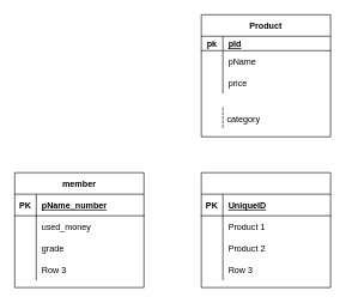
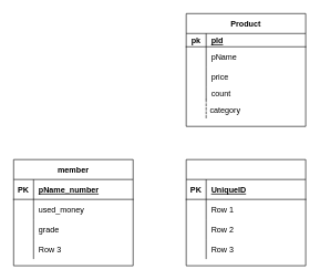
  <mxCell id="0" />
  <mxCell id="1" parent="0" />
  <mxCell id="2" value="Product" style="shape=table;startSize=30;container=1;collapsible=1;childLayout=tableLayout;fixedRows=1;rowLines=0;fontStyle=1;align=center;resizeLast=1;" vertex="1" parent="1"><mxGeometry x="280" y="20" width="180" height="170" as="geometry" /></mxCell>
  <mxCell id="3" value="" style="shape=partialRectangle;collapsible=0;dropTarget=0;pointerEvents=0;fillColor=none;top=0;left=0;bottom=1;right=0;points=[[0,0.5],[1,0.5]];portConstraint=eastwest;" vertex="1" parent="2"><mxGeometry y="30" width="180" height="20" as="geometry" /></mxCell>
  <mxCell id="4" value="pk" style="shape=partialRectangle;connectable=0;fillColor=none;top=0;left=0;bottom=0;right=0;fontStyle=1;overflow=hidden;" vertex="1" parent="3"><mxGeometry width="30" height="20" as="geometry" /></mxCell>
  <mxCell id="5" value="pId" style="shape=partialRectangle;connectable=0;fillColor=none;top=0;left=0;bottom=0;right=0;align=left;spacingLeft=6;fontStyle=5;overflow=hidden;" vertex="1" parent="3"><mxGeometry x="30" width="150" height="20" as="geometry" /></mxCell>
  <mxCell id="6" value="" style="shape=partialRectangle;collapsible=0;dropTarget=0;pointerEvents=0;fillColor=none;top=0;left=0;bottom=0;right=0;points=[[0,0.5],[1,0.5]];portConstraint=eastwest;" vertex="1" parent="2"><mxGeometry y="50" width="180" height="30" as="geometry" /></mxCell>
  <mxCell id="7" value="" style="shape=partialRectangle;connectable=0;fillColor=none;top=0;left=0;bottom=0;right=0;editable=1;overflow=hidden;" vertex="1" parent="6"><mxGeometry width="30" height="30" as="geometry" /></mxCell>
  <mxCell id="8" value="pName" style="shape=partialRectangle;connectable=0;fillColor=none;top=0;left=0;bottom=0;right=0;align=left;spacingLeft=6;overflow=hidden;" vertex="1" parent="6"><mxGeometry x="30" width="150" height="30" as="geometry" /></mxCell>
  <mxCell id="9" value="" style="shape=partialRectangle;collapsible=0;dropTarget=0;pointerEvents=0;fillColor=none;top=0;left=0;bottom=0;right=0;points=[[0,0.5],[1,0.5]];portConstraint=eastwest;" vertex="1" parent="2"><mxGeometry y="80" width="180" height="30" as="geometry" /></mxCell>
  <mxCell id="10" value="" style="shape=partialRectangle;connectable=0;fillColor=none;top=0;left=0;bottom=0;right=0;editable=1;overflow=hidden;" vertex="1" parent="9"><mxGeometry width="30" height="30" as="geometry" /></mxCell>
  <mxCell id="11" value="price" style="shape=partialRectangle;connectable=0;fillColor=none;top=0;left=0;bottom=0;right=0;align=left;spacingLeft=6;overflow=hidden;" vertex="1" parent="9"><mxGeometry x="30" width="150" height="30" as="geometry" /></mxCell>
  <mxCell id="12" value="" style="shape=partialRectangle;collapsible=0;dropTarget=0;pointerEvents=0;fillColor=none;top=0;left=0;bottom=0;right=0;points=[[0,0.5],[1,0.5]];portConstraint=eastwest;" vertex="1" parent="2"><mxGeometry y="110" width="180" height="20" as="geometry" /></mxCell>
  <mxCell id="13" value="" style="shape=partialRectangle;connectable=0;fillColor=none;top=0;left=0;bottom=0;right=0;editable=1;overflow=hidden;" vertex="1" parent="12"><mxGeometry width="30" height="20" as="geometry" /></mxCell>
+ <mxCell id="14" value="count" style="shape=partialRectangle;connectable=0;fillColor=none;top=0;left=0;bottom=0;right=0;align=left;spacingLeft=6;overflow=hidden;" vertex="1" parent="12"><mxGeometry x="30" width="150" height="20" as="geometry" /></mxCell>
  <mxCell id="15" value="category" style="shape=partialRectangle;fillColor=none;align=left;verticalAlign=middle;strokeColor=none;spacingLeft=34;rotatable=0;points=[[0,0.5],[1,0.5]];portConstraint=eastwest;dropTarget=0;" vertex="1" parent="1"><mxGeometry x="280" y="150" width="90" height="30" as="geometry" /></mxCell>
  <mxCell id="16" value="" style="shape=partialRectangle;top=0;left=0;bottom=0;fillColor=none;stokeWidth=1;dashed=1;align=left;verticalAlign=middle;spacingLeft=4;spacingRight=4;overflow=hidden;rotatable=0;points=[];portConstraint=eastwest;part=1;" vertex="1" connectable="0" parent="15"><mxGeometry width="30" height="30" as="geometry" /></mxCell>
  <mxCell id="17" value="" style="shape=table;startSize=30;container=1;collapsible=1;childLayout=tableLayout;fixedRows=1;rowLines=0;fontStyle=1;align=center;resizeLast=1;" vertex="1" parent="1"><mxGeometry x="280" y="240" width="180" height="160" as="geometry" /></mxCell>
  <mxCell id="18" value="" style="shape=partialRectangle;collapsible=0;dropTarget=0;pointerEvents=0;fillColor=none;top=0;left=0;bottom=1;right=0;points=[[0,0.5],[1,0.5]];portConstraint=eastwest;" vertex="1" parent="17"><mxGeometry y="30" width="180" height="30" as="geometry" /></mxCell>
  <mxCell id="19" value="PK" style="shape=partialRectangle;connectable=0;fillColor=none;top=0;left=0;bottom=0;right=0;fontStyle=1;overflow=hidden;" vertex="1" parent="18"><mxGeometry width="30" height="30" as="geometry" /></mxCell>
  <mxCell id="20" value="UniqueID" style="shape=partialRectangle;connectable=0;fillColor=none;top=0;left=0;bottom=0;right=0;align=left;spacingLeft=6;fontStyle=5;overflow=hidden;" vertex="1" parent="18"><mxGeometry x="30" width="150" height="30" as="geometry" /></mxCell>
  <mxCell id="21" value="" style="shape=partialRectangle;collapsible=0;dropTarget=0;pointerEvents=0;fillColor=none;top=0;left=0;bottom=0;right=0;points=[[0,0.5],[1,0.5]];portConstraint=eastwest;" vertex="1" parent="17"><mxGeometry y="60" width="180" height="30" as="geometry" /></mxCell>
  <mxCell id="22" value="" style="shape=partialRectangle;connectable=0;fillColor=none;top=0;left=0;bottom=0;right=0;editable=1;overflow=hidden;" vertex="1" parent="21"><mxGeometry width="30" height="30" as="geometry" /></mxCell>
- <mxCell id="23" value="Product 1" style="shape=partialRectangle;connectable=0;fillColor=none;top=0;left=0;bottom=0;right=0;align=left;spacingLeft=6;overflow=hidden;" vertex="1" parent="21"><mxGeometry x="30" width="150" height="30" as="geometry" /></mxCell>
+ <mxCell id="23" value="Row 1" style="shape=partialRectangle;connectable=0;fillColor=none;top=0;left=0;bottom=0;right=0;align=left;spacingLeft=6;overflow=hidden;" vertex="1" parent="21"><mxGeometry x="30" width="150" height="30" as="geometry" /></mxCell>
  <mxCell id="24" value="" style="shape=partialRectangle;collapsible=0;dropTarget=0;pointerEvents=0;fillColor=none;top=0;left=0;bottom=0;right=0;points=[[0,0.5],[1,0.5]];portConstraint=eastwest;" vertex="1" parent="17"><mxGeometry y="90" width="180" height="30" as="geometry" /></mxCell>
  <mxCell id="25" value="" style="shape=partialRectangle;connectable=0;fillColor=none;top=0;left=0;bottom=0;right=0;editable=1;overflow=hidden;" vertex="1" parent="24"><mxGeometry width="30" height="30" as="geometry" /></mxCell>
- <mxCell id="26" value="Product 2" style="shape=partialRectangle;connectable=0;fillColor=none;top=0;left=0;bottom=0;right=0;align=left;spacingLeft=6;overflow=hidden;" vertex="1" parent="24"><mxGeometry x="30" width="150" height="30" as="geometry" /></mxCell>
+ <mxCell id="26" value="Row 2" style="shape=partialRectangle;connectable=0;fillColor=none;top=0;left=0;bottom=0;right=0;align=left;spacingLeft=6;overflow=hidden;" vertex="1" parent="24"><mxGeometry x="30" width="150" height="30" as="geometry" /></mxCell>
  <mxCell id="27" value="" style="shape=partialRectangle;collapsible=0;dropTarget=0;pointerEvents=0;fillColor=none;top=0;left=0;bottom=0;right=0;points=[[0,0.5],[1,0.5]];portConstraint=eastwest;" vertex="1" parent="17"><mxGeometry y="120" width="180" height="30" as="geometry" /></mxCell>
  <mxCell id="28" value="" style="shape=partialRectangle;connectable=0;fillColor=none;top=0;left=0;bottom=0;right=0;editable=1;overflow=hidden;" vertex="1" parent="27"><mxGeometry width="30" height="30" as="geometry" /></mxCell>
  <mxCell id="29" value="Row 3" style="shape=partialRectangle;connectable=0;fillColor=none;top=0;left=0;bottom=0;right=0;align=left;spacingLeft=6;overflow=hidden;" vertex="1" parent="27"><mxGeometry x="30" width="150" height="30" as="geometry" /></mxCell>
  <mxCell id="30" value="member" style="shape=table;startSize=30;container=1;collapsible=1;childLayout=tableLayout;fixedRows=1;rowLines=0;fontStyle=1;align=center;resizeLast=1;" vertex="1" parent="1"><mxGeometry x="20" y="240" width="180" height="160" as="geometry" /></mxCell>
  <mxCell id="31" value="" style="shape=partialRectangle;collapsible=0;dropTarget=0;pointerEvents=0;fillColor=none;top=0;left=0;bottom=1;right=0;points=[[0,0.5],[1,0.5]];portConstraint=eastwest;" vertex="1" parent="30"><mxGeometry y="30" width="180" height="30" as="geometry" /></mxCell>
  <mxCell id="32" value="PK" style="shape=partialRectangle;connectable=0;fillColor=none;top=0;left=0;bottom=0;right=0;fontStyle=1;overflow=hidden;" vertex="1" parent="31"><mxGeometry width="30" height="30" as="geometry" /></mxCell>
  <mxCell id="33" value="pName_number" style="shape=partialRectangle;connectable=0;fillColor=none;top=0;left=0;bottom=0;right=0;align=left;spacingLeft=6;fontStyle=5;overflow=hidden;" vertex="1" parent="31"><mxGeometry x="30" width="150" height="30" as="geometry" /></mxCell>
  <mxCell id="34" value="" style="shape=partialRectangle;collapsible=0;dropTarget=0;pointerEvents=0;fillColor=none;top=0;left=0;bottom=0;right=0;points=[[0,0.5],[1,0.5]];portConstraint=eastwest;" vertex="1" parent="30"><mxGeometry y="60" width="180" height="30" as="geometry" /></mxCell>
  <mxCell id="35" value="" style="shape=partialRectangle;connectable=0;fillColor=none;top=0;left=0;bottom=0;right=0;editable=1;overflow=hidden;" vertex="1" parent="34"><mxGeometry width="30" height="30" as="geometry" /></mxCell>
  <mxCell id="36" value="used_money" style="shape=partialRectangle;connectable=0;fillColor=none;top=0;left=0;bottom=0;right=0;align=left;spacingLeft=6;overflow=hidden;" vertex="1" parent="34"><mxGeometry x="30" width="150" height="30" as="geometry" /></mxCell>
  <mxCell id="37" value="" style="shape=partialRectangle;collapsible=0;dropTarget=0;pointerEvents=0;fillColor=none;top=0;left=0;bottom=0;right=0;points=[[0,0.5],[1,0.5]];portConstraint=eastwest;" vertex="1" parent="30"><mxGeometry y="90" width="180" height="30" as="geometry" /></mxCell>
  <mxCell id="38" value="" style="shape=partialRectangle;connectable=0;fillColor=none;top=0;left=0;bottom=0;right=0;editable=1;overflow=hidden;" vertex="1" parent="37"><mxGeometry width="30" height="30" as="geometry" /></mxCell>
  <mxCell id="39" value="grade" style="shape=partialRectangle;connectable=0;fillColor=none;top=0;left=0;bottom=0;right=0;align=left;spacingLeft=6;overflow=hidden;" vertex="1" parent="37"><mxGeometry x="30" width="150" height="30" as="geometry" /></mxCell>
  <mxCell id="40" value="" style="shape=partialRectangle;collapsible=0;dropTarget=0;pointerEvents=0;fillColor=none;top=0;left=0;bottom=0;right=0;points=[[0,0.5],[1,0.5]];portConstraint=eastwest;" vertex="1" parent="30"><mxGeometry y="120" width="180" height="30" as="geometry" /></mxCell>
  <mxCell id="41" value="" style="shape=partialRectangle;connectable=0;fillColor=none;top=0;left=0;bottom=0;right=0;editable=1;overflow=hidden;" vertex="1" parent="40"><mxGeometry width="30" height="30" as="geometry" /></mxCell>
  <mxCell id="42" value="Row 3" style="shape=partialRectangle;connectable=0;fillColor=none;top=0;left=0;bottom=0;right=0;align=left;spacingLeft=6;overflow=hidden;" vertex="1" parent="40"><mxGeometry x="30" width="150" height="30" as="geometry" /></mxCell>
